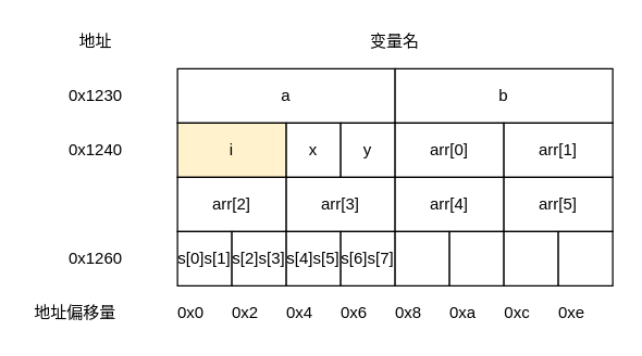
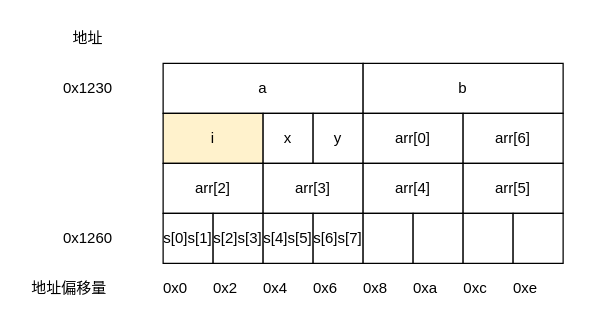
  <mxCell id="0" />
  <mxCell id="1" parent="0" />
  <mxCell id="2" value="a" style="rounded=0;whiteSpace=wrap;html=1;" vertex="1" parent="1"><mxGeometry x="130" y="50" width="160" height="40" as="geometry" /></mxCell>
  <mxCell id="3" value="b" style="rounded=0;whiteSpace=wrap;html=1;" vertex="1" parent="1"><mxGeometry x="290" y="50" width="160" height="40" as="geometry" /></mxCell>
  <mxCell id="4" value="i" style="rounded=0;whiteSpace=wrap;html=1;fillColor=#fff2cc;" vertex="1" parent="1"><mxGeometry x="130" y="90" width="80" height="40" as="geometry" /></mxCell>
  <mxCell id="5" value="x" style="rounded=0;whiteSpace=wrap;html=1;" vertex="1" parent="1"><mxGeometry x="210" y="90" width="40" height="40" as="geometry" /></mxCell>
  <mxCell id="6" value="y" style="rounded=0;whiteSpace=wrap;html=1;" vertex="1" parent="1"><mxGeometry x="250" y="90" width="40" height="40" as="geometry" /></mxCell>
  <mxCell id="7" value="arr[0]" style="rounded=0;whiteSpace=wrap;html=1;" vertex="1" parent="1"><mxGeometry x="290" y="90" width="80" height="40" as="geometry" /></mxCell>
- <mxCell id="8" value="arr[1]" style="rounded=0;whiteSpace=wrap;html=1;" vertex="1" parent="1"><mxGeometry x="370" y="90" width="80" height="40" as="geometry" /></mxCell>
+ <mxCell id="8" value="arr[6]" style="rounded=0;whiteSpace=wrap;html=1;" vertex="1" parent="1"><mxGeometry x="370" y="90" width="80" height="40" as="geometry" /></mxCell>
  <mxCell id="9" value="arr[2]" style="rounded=0;whiteSpace=wrap;html=1;" vertex="1" parent="1"><mxGeometry x="130" y="130" width="80" height="40" as="geometry" /></mxCell>
  <mxCell id="10" value="arr[3]" style="rounded=0;whiteSpace=wrap;html=1;" vertex="1" parent="1"><mxGeometry x="210" y="130" width="80" height="40" as="geometry" /></mxCell>
  <mxCell id="11" value="arr[4]" style="rounded=0;whiteSpace=wrap;html=1;" vertex="1" parent="1"><mxGeometry x="290" y="130" width="80" height="40" as="geometry" /></mxCell>
  <mxCell id="12" value="arr[5]" style="rounded=0;whiteSpace=wrap;html=1;" vertex="1" parent="1"><mxGeometry x="370" y="130" width="80" height="40" as="geometry" /></mxCell>
  <mxCell id="13" value="s[0]s[1]" style="rounded=0;whiteSpace=wrap;html=1;" vertex="1" parent="1"><mxGeometry x="130" y="170" width="40" height="40" as="geometry" /></mxCell>
  <mxCell id="14" value="s[2]s[3]" style="rounded=0;whiteSpace=wrap;html=1;" vertex="1" parent="1"><mxGeometry x="170" y="170" width="40" height="40" as="geometry" /></mxCell>
  <mxCell id="15" value="s[4]s[5]" style="rounded=0;whiteSpace=wrap;html=1;" vertex="1" parent="1"><mxGeometry x="210" y="170" width="40" height="40" as="geometry" /></mxCell>
  <mxCell id="16" value="s[6]s[7]" style="rounded=0;whiteSpace=wrap;html=1;" vertex="1" parent="1"><mxGeometry x="250" y="170" width="40" height="40" as="geometry" /></mxCell>
  <mxCell id="17" value="" style="rounded=0;whiteSpace=wrap;html=1;" vertex="1" parent="1"><mxGeometry x="290" y="170" width="40" height="40" as="geometry" /></mxCell>
  <mxCell id="18" value="" style="rounded=0;whiteSpace=wrap;html=1;" vertex="1" parent="1"><mxGeometry x="330" y="170" width="40" height="40" as="geometry" /></mxCell>
  <mxCell id="19" value="" style="rounded=0;whiteSpace=wrap;html=1;" vertex="1" parent="1"><mxGeometry x="370" y="170" width="40" height="40" as="geometry" /></mxCell>
  <mxCell id="20" value="" style="rounded=0;whiteSpace=wrap;html=1;" vertex="1" parent="1"><mxGeometry x="410" y="170" width="40" height="40" as="geometry" /></mxCell>
- <mxCell id="21" value="变量名" style="text;html=1;strokeColor=none;fillColor=none;align=center;verticalAlign=middle;whiteSpace=wrap;rounded=0;" vertex="1" parent="1"><mxGeometry x="270" y="20" width="40" height="20" as="geometry" /></mxCell>
  <mxCell id="22" value="地址" style="text;html=1;strokeColor=none;fillColor=none;align=center;verticalAlign=middle;whiteSpace=wrap;rounded=0;" vertex="1" parent="1"><mxGeometry y="20" width="40" height="20" as="geometry" x="50" /></mxCell>
  <mxCell id="23" value="0x1230" style="text;html=1;strokeColor=none;fillColor=none;align=center;verticalAlign=middle;whiteSpace=wrap;rounded=0;" vertex="1" parent="1"><mxGeometry y="60" width="40" height="20" as="geometry" x="50" /></mxCell>
- <mxCell id="24" value="0x1240" style="text;html=1;strokeColor=none;fillColor=none;align=center;verticalAlign=middle;whiteSpace=wrap;rounded=0;" vertex="1" parent="1"><mxGeometry y="100" width="40" height="20" as="geometry" x="50" /></mxCell>
  <mxCell id="25" value="0x1260" style="text;html=1;strokeColor=none;fillColor=none;align=center;verticalAlign=middle;whiteSpace=wrap;rounded=0;" vertex="1" parent="1"><mxGeometry y="180" width="40" height="20" as="geometry" x="50" /></mxCell>
  <mxCell id="26" value="地址偏移量" style="text;html=1;strokeColor=none;fillColor=none;align=center;verticalAlign=middle;whiteSpace=wrap;rounded=0;" vertex="1" parent="1"><mxGeometry x="20" y="220" width="70" height="20" as="geometry" /></mxCell>
  <mxCell id="27" value="0x0" style="text;html=1;strokeColor=none;fillColor=none;align=center;verticalAlign=middle;whiteSpace=wrap;rounded=0;" vertex="1" parent="1"><mxGeometry x="130" y="220" width="20" height="20" as="geometry" /></mxCell>
  <mxCell id="28" value="0x2" style="text;html=1;strokeColor=none;fillColor=none;align=center;verticalAlign=middle;whiteSpace=wrap;rounded=0;" vertex="1" parent="1"><mxGeometry x="170" y="220" width="20" height="20" as="geometry" /></mxCell>
  <mxCell id="29" value="0x4" style="text;html=1;strokeColor=none;fillColor=none;align=center;verticalAlign=middle;whiteSpace=wrap;rounded=0;" vertex="1" parent="1"><mxGeometry x="210" y="220" width="20" height="20" as="geometry" /></mxCell>
  <mxCell id="30" value="0x6" style="text;html=1;strokeColor=none;fillColor=none;align=center;verticalAlign=middle;whiteSpace=wrap;rounded=0;" vertex="1" parent="1"><mxGeometry x="250" y="220" width="20" height="20" as="geometry" /></mxCell>
  <mxCell id="31" value="0x8" style="text;html=1;strokeColor=none;fillColor=none;align=center;verticalAlign=middle;whiteSpace=wrap;rounded=0;" vertex="1" parent="1"><mxGeometry x="290" y="220" width="20" height="20" as="geometry" /></mxCell>
  <mxCell id="32" value="0xa" style="text;html=1;strokeColor=none;fillColor=none;align=center;verticalAlign=middle;whiteSpace=wrap;rounded=0;" vertex="1" parent="1"><mxGeometry x="330" y="220" width="20" height="20" as="geometry" /></mxCell>
  <mxCell id="33" value="0xc" style="text;html=1;strokeColor=none;fillColor=none;align=center;verticalAlign=middle;whiteSpace=wrap;rounded=0;" vertex="1" parent="1"><mxGeometry x="370" y="220" width="20" height="20" as="geometry" /></mxCell>
  <mxCell id="34" value="0xe" style="text;html=1;strokeColor=none;fillColor=none;align=center;verticalAlign=middle;whiteSpace=wrap;rounded=0;" vertex="1" parent="1"><mxGeometry x="410" y="220" width="20" height="20" as="geometry" /></mxCell>
